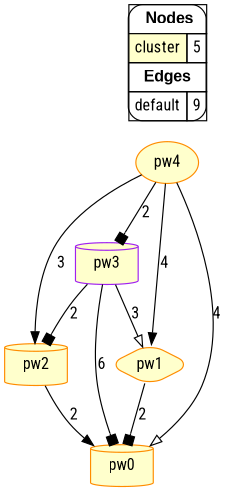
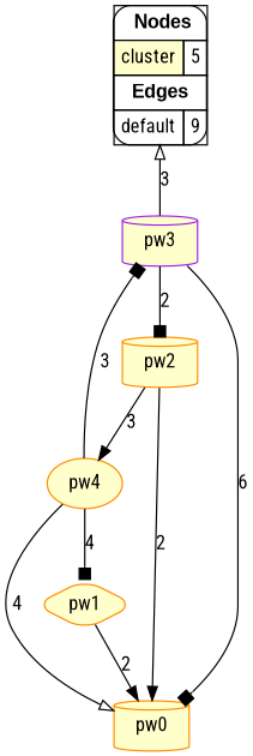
  digraph {
    fontname="Roboto Condensed"
    rankdir=TB
    node [fillcolor="#FFFFCC" fontname="Roboto Condensed" shape=cylinder style="filled, rounded" color=darkorange]
    edge [arrowhead=normal color="#000000" constraint=true fontname="Roboto Condensed" penwidth=1 style=solid]
    n1 [fillcolor=white label=<   <TABLE BORDER="0" CELLBORDER="1" CELLSPACING="0" CELLPADDING="4">  <TR> <TD COLSPAN="2"><font face="Arial Black"> Nodes</font></TD> </TR>  <TR>   <TD bgcolor="#FFFFCC">cluster</TD>   <TD>5</TD>   </TR>  <TR> <TD COLSPAN="2"><font face = "Arial Black"> Edges </font></TD> </TR>  <TR>   <TD><font color ="#000000">default</font></TD>   <TD>9</TD>   </TR>  </TABLE>   > margin=0 shape=box color=""]
    pw4 [shape=ellipse]
    pw2
    pw3 [color=purple]
    pw0
    pw1 [shape=diamond]
    subgraph sub_1 {
      rank=source
      n1
    }
-   pw4 -> pw2 [label=3]
-   pw4 -> pw3 [arrowhead=box label=2]
+   pw2 -> pw4 [label=3]
+   pw4 -> pw3 [arrowhead=box label=3]
    pw4 -> pw0 [arrowhead=onormal label=4]
-   pw4 -> pw1 [label=4]
+   pw4 -> pw1 [arrowhead=box label=4]
    pw2 -> pw0 [label=2]
    pw3 -> pw2 [arrowhead=box label=2]
    pw3 -> pw0 [arrowhead=box label=6]
-   pw3 -> pw1 [arrowhead=onormal label=3]
-   pw1 -> pw0 [arrowhead=box label=2]
+   pw3 -> n1 [arrowhead=onormal label=3]
+   pw1 -> pw0 [label=2]
  }
